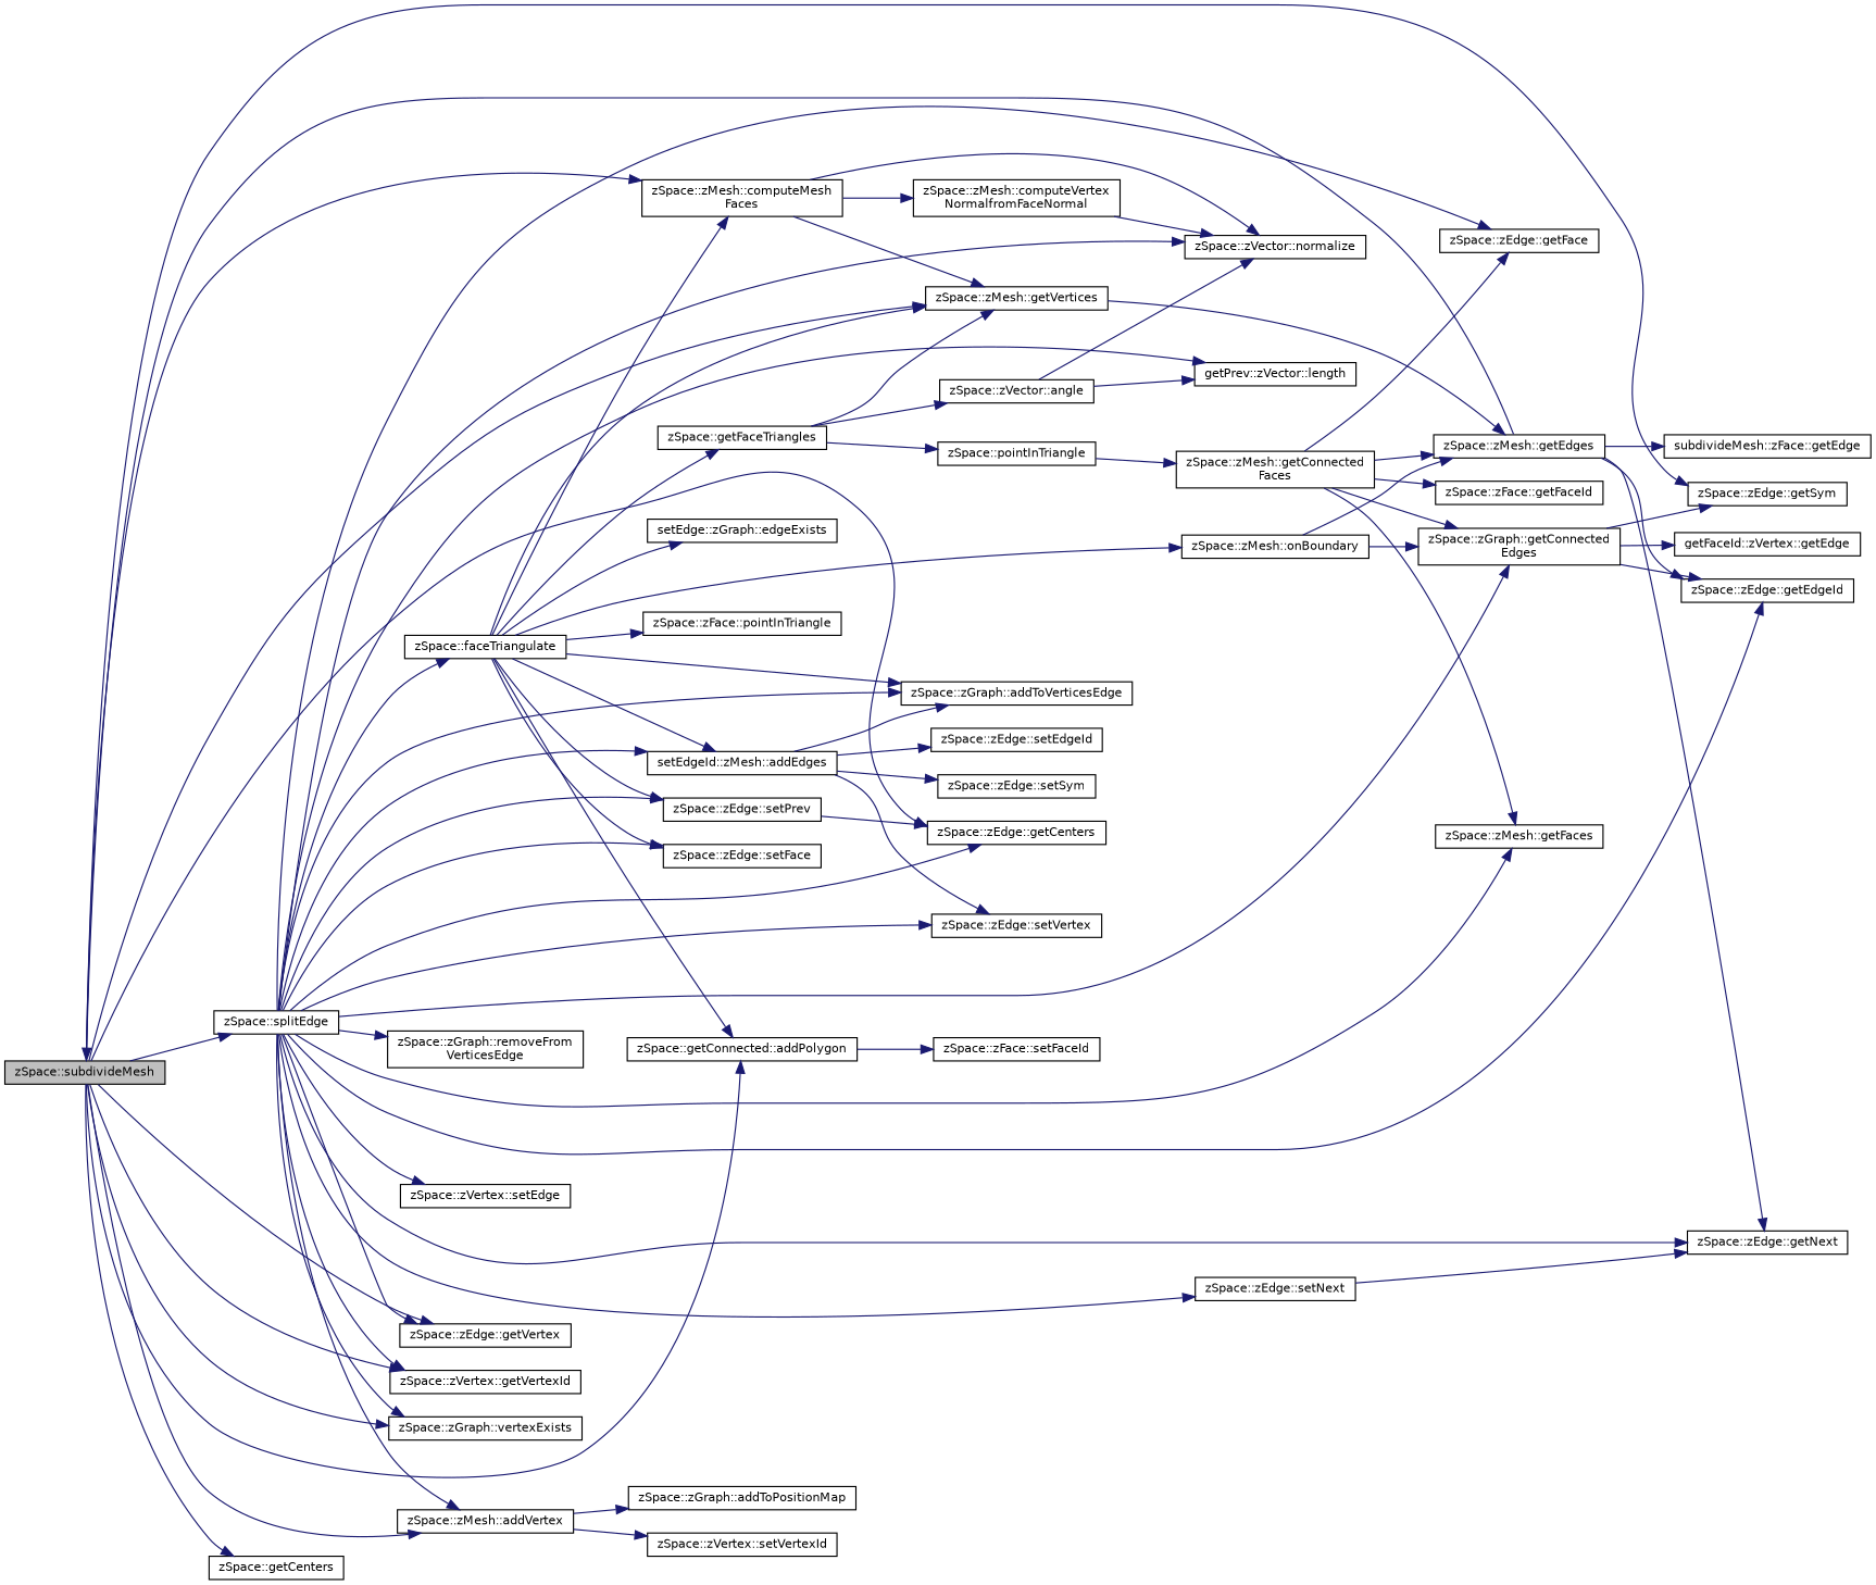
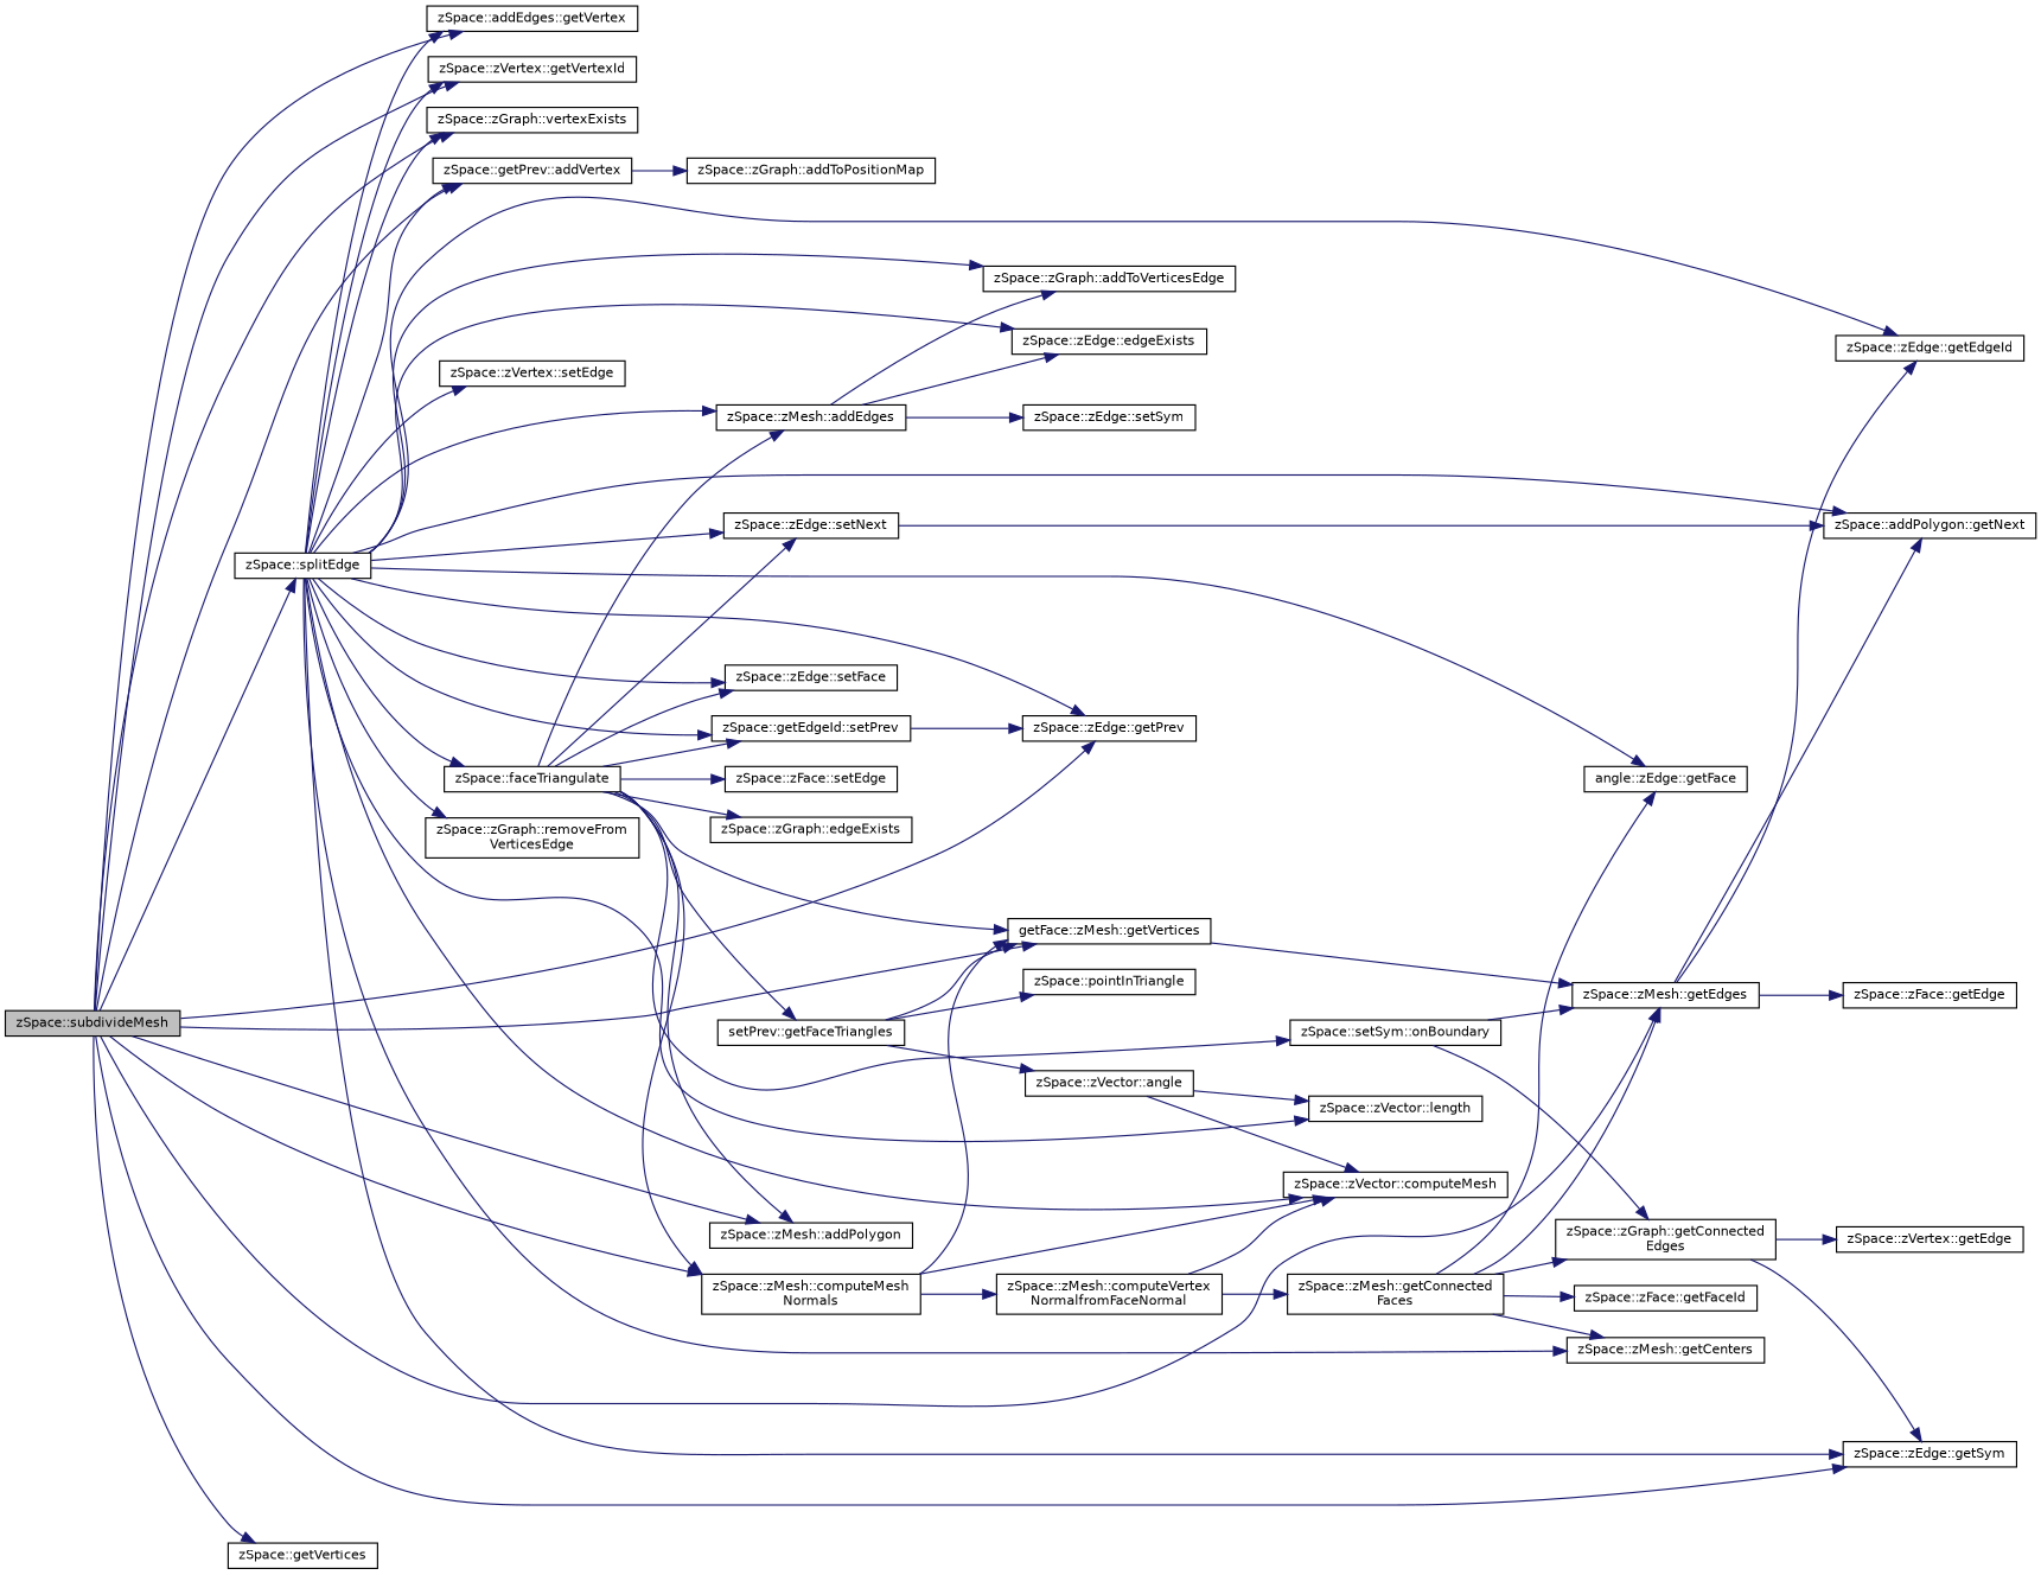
  digraph {
    rankdir=LR
    node [color=black fillcolor=white fontname=Helvetica fontsize=10 shape=record style=filled]
    edge [color=midnightblue fontname=Helvetica fontsize=10 labelfontname=Helvetica labelfontsize=10 style=solid]
    n1 [fillcolor=grey75 fontcolor=black height=0.2 label="zSpace::subdivideMesh" width=0.4]
    n2 [height=0.2 label="zSpace::splitEdge" width=0.4]
    n3 [height=0.2 label="zSpace::zEdge::getSym" width=0.4]
-   n4 [height=0.2 label="zSpace::zEdge::getCenters" width=0.4]
-   n5 [height=0.2 label="zSpace::zEdge::getVertex" width=0.4]
+   n4 [height=0.2 label="zSpace::zEdge::getPrev" width=0.4]
+   n5 [height=0.2 label="zSpace::addEdges::getVertex" width=0.4]
    n6 [height=0.2 label="zSpace::zVertex::getVertexId" width=0.4]
    n7 [height=0.2 label="zSpace::zGraph::vertexExists" width=0.4]
-   n8 [height=0.2 label="zSpace::zMesh::addVertex" width=0.4]
-   n9 [height=0.2 label="zSpace::zMesh::computeMesh\lFaces" width=0.4]
-   n10 [height=0.2 label="zSpace::zMesh::getVertices" width=0.4]
+   n8 [height=0.2 label="zSpace::getPrev::addVertex" width=0.4]
+   n9 [height=0.2 label="zSpace::zMesh::computeMesh\lNormals" width=0.4]
+   n10 [height=0.2 label="getFace::zMesh::getVertices" width=0.4]
    n11 [height=0.2 label="zSpace::zMesh::getEdges" width=0.4]
-   n12 [height=0.2 label="zSpace::getConnected::addPolygon" width=0.4]
-   n13 [height=0.2 label="zSpace::getCenters" width=0.4]
-   n14 [height=0.2 label="zSpace::zMesh::getFaces" width=0.4]
-   n15 [height=0.2 label="zSpace::zEdge::getNext" width=0.4]
-   n16 [height=0.2 label="getPrev::zVector::length" width=0.4]
-   n17 [height=0.2 label="zSpace::zVector::normalize" width=0.4]
+   n12 [height=0.2 label="zSpace::zMesh::addPolygon" width=0.4]
+   n13 [height=0.2 label="zSpace::getVertices" width=0.4]
+   n14 [height=0.2 label="zSpace::zMesh::getCenters" width=0.4]
+   n15 [height=0.2 label="zSpace::addPolygon::getNext" width=0.4]
+   n16 [height=0.2 label="zSpace::zVector::length" width=0.4]
+   n17 [height=0.2 label="zSpace::zVector::computeMesh" width=0.4]
    n18 [height=0.2 label="zSpace::zGraph::removeFrom\lVerticesEdge" width=0.4]
-   n19 [height=0.2 label="setEdgeId::zMesh::addEdges" width=0.4]
+   n19 [height=0.2 label="zSpace::zMesh::addEdges" width=0.4]
    n20 [height=0.2 label="zSpace::zGraph::addToVerticesEdge" width=0.4]
-   n21 [height=0.2 label="zSpace::zEdge::setVertex" width=0.4]
+   n21 [height=0.2 label="zSpace::zEdge::edgeExists" width=0.4]
    n22 [height=0.2 label="zSpace::zVertex::setEdge" width=0.4]
    n23 [height=0.2 label="zSpace::zEdge::setNext" width=0.4]
-   n24 [height=0.2 label="zSpace::zEdge::setPrev" width=0.4]
-   n25 [height=0.2 label="zSpace::zEdge::getFace" width=0.4]
+   n24 [height=0.2 label="zSpace::getEdgeId::setPrev" width=0.4]
+   n25 [height=0.2 label="angle::zEdge::getFace" width=0.4]
    n26 [height=0.2 label="zSpace::zEdge::setFace" width=0.4]
    n27 [height=0.2 label="zSpace::zEdge::getEdgeId" width=0.4]
    n28 [height=0.2 label="zSpace::faceTriangulate" width=0.4]
    n29 [height=0.2 label="zSpace::zGraph::addToPositionMap" width=0.4]
-   n30 [height=0.2 label="zSpace::zVertex::setVertexId" width=0.4]
    n31 [height=0.2 label="zSpace::zMesh::computeVertex\lNormalfromFaceNormal" width=0.4]
-   n32 [height=0.2 label="subdivideMesh::zFace::getEdge" width=0.4]
-   n33 [height=0.2 label="zSpace::zFace::setFaceId" width=0.4]
-   n34 [height=0.2 label="zSpace::zEdge::setEdgeId" width=0.4]
+   n32 [height=0.2 label="zSpace::zFace::getEdge" width=0.4]
    n35 [height=0.2 label="zSpace::zEdge::setSym" width=0.4]
-   n36 [height=0.2 label="zSpace::getFaceTriangles" width=0.4]
-   n37 [height=0.2 label="setEdge::zGraph::edgeExists" width=0.4]
-   n38 [height=0.2 label="zSpace::zMesh::onBoundary" width=0.4]
-   n39 [height=0.2 label="zSpace::zFace::pointInTriangle" width=0.4]
+   n36 [height=0.2 label="setPrev::getFaceTriangles" width=0.4]
+   n37 [height=0.2 label="zSpace::zGraph::edgeExists" width=0.4]
+   n38 [height=0.2 label="zSpace::setSym::onBoundary" width=0.4]
+   n39 [height=0.2 label="zSpace::zFace::setEdge" width=0.4]
    n40 [height=0.2 label="zSpace::zVector::angle" width=0.4]
    n41 [height=0.2 label="zSpace::pointInTriangle" width=0.4]
    n42 [height=0.2 label="zSpace::zGraph::getConnected\lEdges" width=0.4]
    n43 [height=0.2 label="zSpace::zMesh::getConnected\lFaces" width=0.4]
    n44 [height=0.2 label="zSpace::zFace::getFaceId" width=0.4]
-   n45 [height=0.2 label="getFaceId::zVertex::getEdge" width=0.4]
+   n45 [height=0.2 label="zSpace::zVertex::getEdge" width=0.4]
    n1 -> n2
    n1 -> n3
    n1 -> n4
    n1 -> n5
    n1 -> n6
    n1 -> n7
    n1 -> n8
    n1 -> n9
    n1 -> n10
-   n11 -> n1
+   n1 -> n11
    n1 -> n12
    n1 -> n13
-   n2 -> n42
+   n2 -> n3
    n2 -> n4
    n2 -> n5
    n2 -> n6
    n2 -> n7
    n2 -> n8
    n2 -> n14
    n2 -> n15
    n2 -> n16
    n2 -> n17
    n2 -> n18
    n2 -> n19
    n2 -> n20
    n2 -> n21
    n2 -> n22
    n2 -> n23
    n2 -> n24
    n2 -> n25
    n2 -> n26
    n2 -> n27
    n2 -> n28
    n8 -> n29
-   n8 -> n30
    n9 -> n10
    n9 -> n17
    n9 -> n31
    n10 -> n11
    n11 -> n15
    n11 -> n27
    n11 -> n32
-   n12 -> n33
    n19 -> n20
    n19 -> n21
-   n19 -> n34
    n19 -> n35
    n23 -> n15
    n24 -> n4
    n28 -> n9
    n28 -> n10
    n28 -> n12
    n28 -> n19
-   n28 -> n20
+   n28 -> n23
    n28 -> n24
    n28 -> n26
    n28 -> n36
    n28 -> n37
    n28 -> n38
    n28 -> n39
    n31 -> n17
-   n41 -> n43
+   n31 -> n43
    n36 -> n10
    n36 -> n40
    n36 -> n41
    n38 -> n11
    n38 -> n42
    n40 -> n16
    n40 -> n17
    n42 -> n3
-   n42 -> n27
    n42 -> n45
    n43 -> n11
    n43 -> n14
    n43 -> n25
    n43 -> n42
    n43 -> n44
  }
